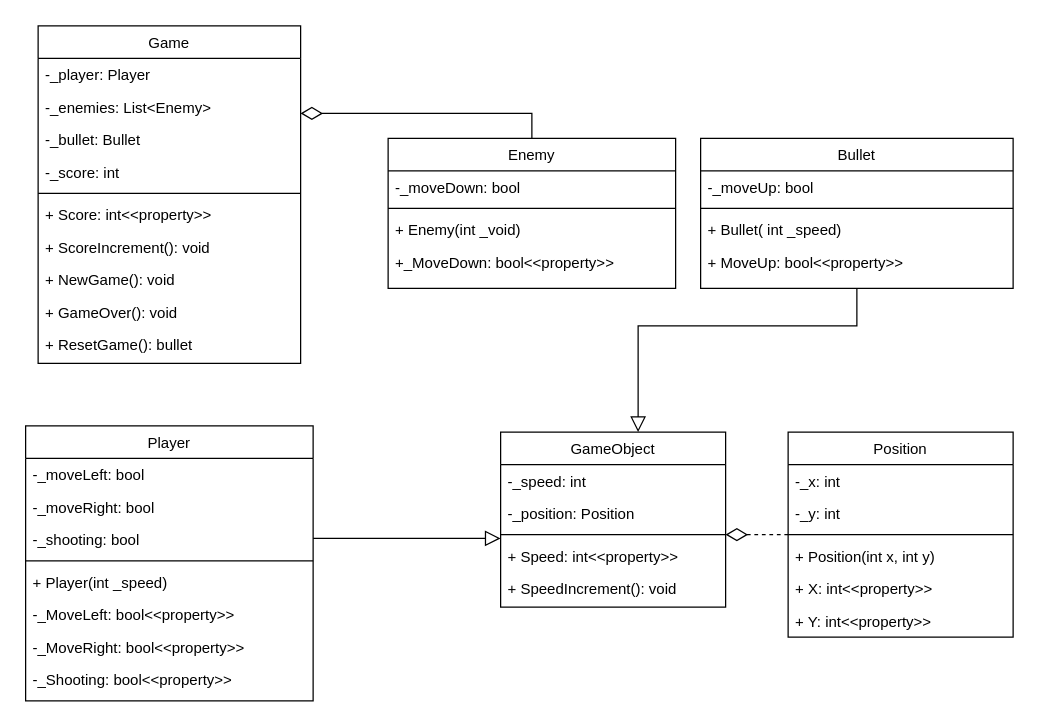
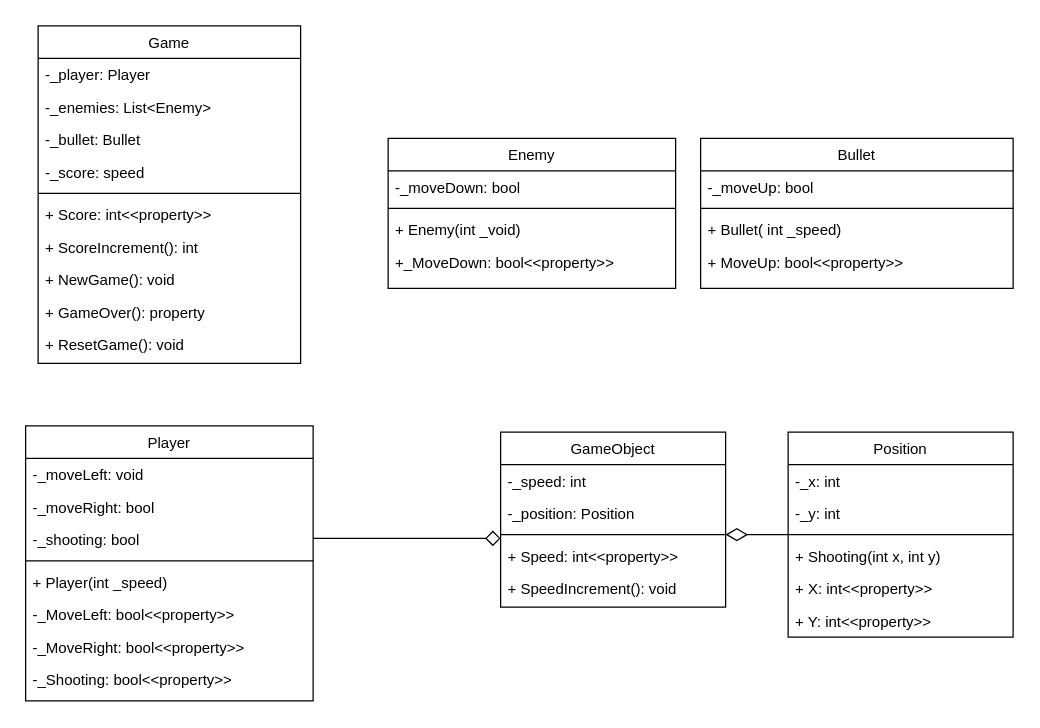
  <mxCell id="0" />
  <mxCell id="1" parent="0" />
  <mxCell id="2" value="Game" style="swimlane;fontStyle=0;align=center;verticalAlign=top;childLayout=stackLayout;horizontal=1;startSize=26;horizontalStack=0;resizeParent=1;resizeLast=0;collapsible=1;marginBottom=0;rounded=0;shadow=0;strokeWidth=1;fillColor=default;strokeColor=default;fontColor=default;" parent="1" vertex="1"><mxGeometry x="30" y="20" width="210" height="270" as="geometry"><mxRectangle x="550" y="140" width="160" height="26" as="alternateBounds" /></mxGeometry></mxCell>
  <mxCell id="3" value="-_player: Player" style="text;align=left;verticalAlign=top;spacingLeft=4;spacingRight=4;overflow=hidden;rotatable=0;points=[[0,0.5],[1,0.5]];portConstraint=eastwest;rounded=0;shadow=0;html=0;fontColor=default;" parent="2" vertex="1"><mxGeometry y="26" width="210" height="26" as="geometry" /></mxCell>
  <mxCell id="4" value="-_enemies: List&lt;Enemy&gt;" style="text;align=left;verticalAlign=top;spacingLeft=4;spacingRight=4;overflow=hidden;rotatable=0;points=[[0,0.5],[1,0.5]];portConstraint=eastwest;rounded=0;shadow=0;html=0;fontColor=default;" parent="2" vertex="1"><mxGeometry y="52" width="210" height="26" as="geometry" /></mxCell>
  <mxCell id="5" value="-_bullet: Bullet" style="text;align=left;verticalAlign=top;spacingLeft=4;spacingRight=4;overflow=hidden;rotatable=0;points=[[0,0.5],[1,0.5]];portConstraint=eastwest;rounded=0;shadow=0;html=0;fontColor=default;" parent="2" vertex="1"><mxGeometry y="78" width="210" height="26" as="geometry" /></mxCell>
- <mxCell id="6" value="-_score: int" style="text;align=left;verticalAlign=top;spacingLeft=4;spacingRight=4;overflow=hidden;rotatable=0;points=[[0,0.5],[1,0.5]];portConstraint=eastwest;rounded=0;shadow=0;html=0;fontColor=default;" parent="2" vertex="1"><mxGeometry y="104" width="210" height="26" as="geometry" /></mxCell>
+ <mxCell id="6" value="-_score: speed" style="text;align=left;verticalAlign=top;spacingLeft=4;spacingRight=4;overflow=hidden;rotatable=0;points=[[0,0.5],[1,0.5]];portConstraint=eastwest;rounded=0;shadow=0;html=0;fontColor=default;" parent="2" vertex="1"><mxGeometry y="104" width="210" height="26" as="geometry" /></mxCell>
  <mxCell id="7" value="" style="line;html=1;strokeWidth=1;align=left;verticalAlign=middle;spacingTop=-1;spacingLeft=3;spacingRight=3;rotatable=0;labelPosition=right;points=[];portConstraint=eastwest;" parent="2" vertex="1"><mxGeometry y="130" width="210" height="8" as="geometry" /></mxCell>
  <mxCell id="8" value="+ Score: int&lt;&lt;property&gt;&gt;" style="text;align=left;verticalAlign=top;spacingLeft=4;spacingRight=4;overflow=hidden;rotatable=0;points=[[0,0.5],[1,0.5]];portConstraint=eastwest;fontColor=default;" parent="2" vertex="1"><mxGeometry y="138" width="210" height="26" as="geometry" /></mxCell>
- <mxCell id="9" value="+ ScoreIncrement(): void" style="text;align=left;verticalAlign=top;spacingLeft=4;spacingRight=4;overflow=hidden;rotatable=0;points=[[0,0.5],[1,0.5]];portConstraint=eastwest;fontColor=default;" parent="2" vertex="1"><mxGeometry y="164" width="210" height="26" as="geometry" /></mxCell>
+ <mxCell id="9" value="+ ScoreIncrement(): int" style="text;align=left;verticalAlign=top;spacingLeft=4;spacingRight=4;overflow=hidden;rotatable=0;points=[[0,0.5],[1,0.5]];portConstraint=eastwest;fontColor=default;" parent="2" vertex="1"><mxGeometry y="164" width="210" height="26" as="geometry" /></mxCell>
  <mxCell id="10" value="+ NewGame(): void" style="text;align=left;verticalAlign=top;spacingLeft=4;spacingRight=4;overflow=hidden;rotatable=0;points=[[0,0.5],[1,0.5]];portConstraint=eastwest;fontColor=default;" parent="2" vertex="1"><mxGeometry y="190" width="210" height="26" as="geometry" /></mxCell>
- <mxCell id="11" value="+ GameOver(): void" style="text;align=left;verticalAlign=top;spacingLeft=4;spacingRight=4;overflow=hidden;rotatable=0;points=[[0,0.5],[1,0.5]];portConstraint=eastwest;fontColor=default;" parent="2" vertex="1"><mxGeometry y="216" width="210" height="26" as="geometry" /></mxCell>
- <mxCell id="12" value="+ ResetGame(): bullet" style="text;align=left;verticalAlign=top;spacingLeft=4;spacingRight=4;overflow=hidden;rotatable=0;points=[[0,0.5],[1,0.5]];portConstraint=eastwest;fontColor=default;" parent="2" vertex="1"><mxGeometry y="242" width="210" height="26" as="geometry" /></mxCell>
- <mxCell id="13" style="edgeStyle=orthogonalEdgeStyle;rounded=0;orthogonalLoop=1;jettySize=auto;html=1;labelBackgroundColor=default;fontColor=default;endArrow=block;endFill=0;endSize=10;strokeColor=default;" parent="1" source="14" target="35" edge="1"><mxGeometry relative="1" as="geometry"><mxPoint x="460" y="406" as="targetPoint" /><Array as="points"><mxPoint x="380" y="430" /><mxPoint x="380" y="430" /></Array></mxGeometry></mxCell>
+ <mxCell id="11" value="+ GameOver(): property" style="text;align=left;verticalAlign=top;spacingLeft=4;spacingRight=4;overflow=hidden;rotatable=0;points=[[0,0.5],[1,0.5]];portConstraint=eastwest;fontColor=default;" parent="2" vertex="1"><mxGeometry y="216" width="210" height="26" as="geometry" /></mxCell>
+ <mxCell id="12" value="+ ResetGame(): void" style="text;align=left;verticalAlign=top;spacingLeft=4;spacingRight=4;overflow=hidden;rotatable=0;points=[[0,0.5],[1,0.5]];portConstraint=eastwest;fontColor=default;" parent="2" vertex="1"><mxGeometry y="242" width="210" height="26" as="geometry" /></mxCell>
+ <mxCell id="13" style="edgeStyle=orthogonalEdgeStyle;rounded=0;orthogonalLoop=1;jettySize=auto;html=1;labelBackgroundColor=default;fontColor=default;endArrow=diamond;endFill=0;endSize=10;strokeColor=default;" parent="1" source="14" target="35" edge="1"><mxGeometry relative="1" as="geometry"><mxPoint x="460" y="406" as="targetPoint" /><Array as="points"><mxPoint x="380" y="430" /><mxPoint x="380" y="430" /></Array></mxGeometry></mxCell>
  <mxCell id="14" value="Player" style="swimlane;fontStyle=0;align=center;verticalAlign=top;childLayout=stackLayout;horizontal=1;startSize=26;horizontalStack=0;resizeParent=1;resizeLast=0;collapsible=1;marginBottom=0;rounded=0;shadow=0;strokeWidth=1;fillColor=default;strokeColor=default;fontColor=default;" parent="1" vertex="1"><mxGeometry x="20" y="340" width="230" height="220" as="geometry"><mxRectangle x="550" y="140" width="160" height="26" as="alternateBounds" /></mxGeometry></mxCell>
- <mxCell id="15" value="-_moveLeft: bool" style="text;align=left;verticalAlign=top;spacingLeft=4;spacingRight=4;overflow=hidden;rotatable=0;points=[[0,0.5],[1,0.5]];portConstraint=eastwest;fontColor=default;" parent="14" vertex="1"><mxGeometry y="26" width="230" height="26" as="geometry" /></mxCell>
+ <mxCell id="15" value="-_moveLeft: void" style="text;align=left;verticalAlign=top;spacingLeft=4;spacingRight=4;overflow=hidden;rotatable=0;points=[[0,0.5],[1,0.5]];portConstraint=eastwest;fontColor=default;" parent="14" vertex="1"><mxGeometry y="26" width="230" height="26" as="geometry" /></mxCell>
  <mxCell id="16" value="-_moveRight: bool" style="text;align=left;verticalAlign=top;spacingLeft=4;spacingRight=4;overflow=hidden;rotatable=0;points=[[0,0.5],[1,0.5]];portConstraint=eastwest;rounded=0;shadow=0;html=0;fontColor=default;" parent="14" vertex="1"><mxGeometry y="52" width="230" height="26" as="geometry" /></mxCell>
  <mxCell id="17" value="-_shooting: bool" style="text;align=left;verticalAlign=top;spacingLeft=4;spacingRight=4;overflow=hidden;rotatable=0;points=[[0,0.5],[1,0.5]];portConstraint=eastwest;rounded=0;shadow=0;html=0;fontColor=default;" parent="14" vertex="1"><mxGeometry y="78" width="230" height="26" as="geometry" /></mxCell>
  <mxCell id="18" value="" style="line;html=1;strokeWidth=1;align=left;verticalAlign=middle;spacingTop=-1;spacingLeft=3;spacingRight=3;rotatable=0;labelPosition=right;points=[];portConstraint=eastwest;" parent="14" vertex="1"><mxGeometry y="104" width="230" height="8" as="geometry" /></mxCell>
  <mxCell id="19" value="+ Player(int _speed)" style="text;align=left;verticalAlign=top;spacingLeft=4;spacingRight=4;overflow=hidden;rotatable=0;points=[[0,0.5],[1,0.5]];portConstraint=eastwest;fontColor=default;" parent="14" vertex="1"><mxGeometry y="112" width="230" height="26" as="geometry" /></mxCell>
  <mxCell id="20" value="-_MoveLeft: bool&lt;&lt;property&gt;&gt;" style="text;align=left;verticalAlign=top;spacingLeft=4;spacingRight=4;overflow=hidden;rotatable=0;points=[[0,0.5],[1,0.5]];portConstraint=eastwest;fontColor=default;" parent="14" vertex="1"><mxGeometry y="138" width="230" height="26" as="geometry" /></mxCell>
  <mxCell id="21" value="-_MoveRight: bool&lt;&lt;property&gt;&gt;" style="text;align=left;verticalAlign=top;spacingLeft=4;spacingRight=4;overflow=hidden;rotatable=0;points=[[0,0.5],[1,0.5]];portConstraint=eastwest;fontColor=default;" parent="14" vertex="1"><mxGeometry y="164" width="230" height="26" as="geometry" /></mxCell>
  <mxCell id="22" value="-_Shooting: bool&lt;&lt;property&gt;&gt; " style="text;align=left;verticalAlign=top;spacingLeft=4;spacingRight=4;overflow=hidden;rotatable=0;points=[[0,0.5],[1,0.5]];portConstraint=eastwest;fontColor=default;" parent="14" vertex="1"><mxGeometry y="190" width="230" height="26" as="geometry" /></mxCell>
- <mxCell id="23" style="edgeStyle=orthogonalEdgeStyle;rounded=0;orthogonalLoop=1;jettySize=auto;html=1;labelBackgroundColor=default;fontColor=default;endArrow=diamondThin;endFill=0;endSize=15;strokeColor=default;exitX=0.5;exitY=0;exitDx=0;exitDy=0;" parent="1" source="24" target="2" edge="1"><mxGeometry relative="1" as="geometry"><mxPoint x="260" y="197" as="targetPoint" /><Array as="points"><mxPoint x="425" y="90" /></Array></mxGeometry></mxCell>
  <mxCell id="24" value="Enemy" style="swimlane;fontStyle=0;align=center;verticalAlign=top;childLayout=stackLayout;horizontal=1;startSize=26;horizontalStack=0;resizeParent=1;resizeLast=0;collapsible=1;marginBottom=0;rounded=0;shadow=0;strokeWidth=1;fillColor=default;strokeColor=default;fontColor=default;" parent="1" vertex="1"><mxGeometry x="310" y="110" width="230" height="120" as="geometry"><mxRectangle x="550" y="140" width="160" height="26" as="alternateBounds" /></mxGeometry></mxCell>
  <mxCell id="25" value="-_moveDown: bool" style="text;align=left;verticalAlign=top;spacingLeft=4;spacingRight=4;overflow=hidden;rotatable=0;points=[[0,0.5],[1,0.5]];portConstraint=eastwest;fontColor=default;" parent="24" vertex="1"><mxGeometry y="26" width="230" height="26" as="geometry" /></mxCell>
  <mxCell id="26" value="" style="line;html=1;strokeWidth=1;align=left;verticalAlign=middle;spacingTop=-1;spacingLeft=3;spacingRight=3;rotatable=0;labelPosition=right;points=[];portConstraint=eastwest;" parent="24" vertex="1"><mxGeometry y="52" width="230" height="8" as="geometry" /></mxCell>
  <mxCell id="27" value="+ Enemy(int _void)" style="text;align=left;verticalAlign=top;spacingLeft=4;spacingRight=4;overflow=hidden;rotatable=0;points=[[0,0.5],[1,0.5]];portConstraint=eastwest;fontColor=default;" parent="24" vertex="1"><mxGeometry y="60" width="230" height="26" as="geometry" /></mxCell>
  <mxCell id="28" value="+_MoveDown: bool&lt;&lt;property&gt;&gt;" style="text;align=left;verticalAlign=top;spacingLeft=4;spacingRight=4;overflow=hidden;rotatable=0;points=[[0,0.5],[1,0.5]];portConstraint=eastwest;fontColor=default;" parent="24" vertex="1"><mxGeometry y="86" width="230" height="26" as="geometry" /></mxCell>
- <mxCell id="29" style="edgeStyle=orthogonalEdgeStyle;rounded=0;orthogonalLoop=1;jettySize=auto;html=1;labelBackgroundColor=default;fontColor=default;endArrow=block;endFill=0;endSize=10;strokeColor=default;" parent="1" source="30" target="35" edge="1"><mxGeometry relative="1" as="geometry"><mxPoint x="568" y="330" as="targetPoint" /><Array as="points"><mxPoint x="685" y="260" /><mxPoint x="510" y="260" /></Array></mxGeometry></mxCell>
  <mxCell id="30" value="Bullet" style="swimlane;fontStyle=0;align=center;verticalAlign=top;childLayout=stackLayout;horizontal=1;startSize=26;horizontalStack=0;resizeParent=1;resizeLast=0;collapsible=1;marginBottom=0;rounded=0;shadow=0;strokeWidth=1;fillColor=default;strokeColor=default;fontColor=default;" parent="1" vertex="1"><mxGeometry x="560" y="110" width="250" height="120" as="geometry"><mxRectangle x="550" y="140" width="160" height="26" as="alternateBounds" /></mxGeometry></mxCell>
  <mxCell id="31" value="-_moveUp: bool" style="text;align=left;verticalAlign=top;spacingLeft=4;spacingRight=4;overflow=hidden;rotatable=0;points=[[0,0.5],[1,0.5]];portConstraint=eastwest;fontColor=default;" parent="30" vertex="1"><mxGeometry y="26" width="250" height="26" as="geometry" /></mxCell>
  <mxCell id="32" value="" style="line;html=1;strokeWidth=1;align=left;verticalAlign=middle;spacingTop=-1;spacingLeft=3;spacingRight=3;rotatable=0;labelPosition=right;points=[];portConstraint=eastwest;" parent="30" vertex="1"><mxGeometry y="52" width="250" height="8" as="geometry" /></mxCell>
  <mxCell id="33" value="+ Bullet( int _speed)" style="text;align=left;verticalAlign=top;spacingLeft=4;spacingRight=4;overflow=hidden;rotatable=0;points=[[0,0.5],[1,0.5]];portConstraint=eastwest;fontColor=default;" parent="30" vertex="1"><mxGeometry y="60" width="250" height="26" as="geometry" /></mxCell>
  <mxCell id="34" value="+ MoveUp: bool&lt;&lt;property&gt;&gt;" style="text;align=left;verticalAlign=top;spacingLeft=4;spacingRight=4;overflow=hidden;rotatable=0;points=[[0,0.5],[1,0.5]];portConstraint=eastwest;fontColor=default;" parent="30" vertex="1"><mxGeometry y="86" width="250" height="26" as="geometry" /></mxCell>
  <mxCell id="35" value="GameObject" style="swimlane;fontStyle=0;align=center;verticalAlign=top;childLayout=stackLayout;horizontal=1;startSize=26;horizontalStack=0;resizeParent=1;resizeLast=0;collapsible=1;marginBottom=0;rounded=0;shadow=0;strokeWidth=1;fillColor=default;strokeColor=default;fontColor=default;" parent="1" vertex="1"><mxGeometry x="400" y="345" width="180" height="140" as="geometry"><mxRectangle x="550" y="140" width="160" height="26" as="alternateBounds" /></mxGeometry></mxCell>
  <mxCell id="36" value="-_speed: int" style="text;align=left;verticalAlign=top;spacingLeft=4;spacingRight=4;overflow=hidden;rotatable=0;points=[[0,0.5],[1,0.5]];portConstraint=eastwest;rounded=0;shadow=0;html=0;fontColor=default;" parent="35" vertex="1"><mxGeometry y="26" width="180" height="26" as="geometry" /></mxCell>
  <mxCell id="37" value="-_position: Position" style="text;align=left;verticalAlign=top;spacingLeft=4;spacingRight=4;overflow=hidden;rotatable=0;points=[[0,0.5],[1,0.5]];portConstraint=eastwest;rounded=0;shadow=0;html=0;fontColor=default;" parent="35" vertex="1"><mxGeometry y="52" width="180" height="26" as="geometry" /></mxCell>
  <mxCell id="38" value="" style="line;html=1;strokeWidth=1;align=left;verticalAlign=middle;spacingTop=-1;spacingLeft=3;spacingRight=3;rotatable=0;labelPosition=right;points=[];portConstraint=eastwest;" parent="35" vertex="1"><mxGeometry y="78" width="180" height="8" as="geometry" /></mxCell>
  <mxCell id="39" value="+ Speed: int&lt;&lt;property&gt;&gt;" style="text;align=left;verticalAlign=top;spacingLeft=4;spacingRight=4;overflow=hidden;rotatable=0;points=[[0,0.5],[1,0.5]];portConstraint=eastwest;fontColor=default;" parent="35" vertex="1"><mxGeometry y="86" width="180" height="26" as="geometry" /></mxCell>
  <mxCell id="40" value="+ SpeedIncrement(): void" style="text;align=left;verticalAlign=top;spacingLeft=4;spacingRight=4;overflow=hidden;rotatable=0;points=[[0,0.5],[1,0.5]];portConstraint=eastwest;fontColor=default;" parent="35" vertex="1"><mxGeometry y="112" width="180" height="26" as="geometry" /></mxCell>
- <mxCell id="41" style="edgeStyle=orthogonalEdgeStyle;rounded=0;orthogonalLoop=1;jettySize=auto;html=1;endSize=15;endArrow=diamondThin;endFill=0;dashed=1;" parent="1" source="42" target="35" edge="1"><mxGeometry relative="1" as="geometry"><Array as="points"><mxPoint x="630" y="427" /><mxPoint x="630" y="427" /></Array></mxGeometry></mxCell>
+ <mxCell id="41" style="edgeStyle=orthogonalEdgeStyle;rounded=0;orthogonalLoop=1;jettySize=auto;html=1;endSize=15;endArrow=diamondThin;endFill=0;" parent="1" source="42" target="35" edge="1"><mxGeometry relative="1" as="geometry"><Array as="points"><mxPoint x="630" y="427" /><mxPoint x="630" y="427" /></Array></mxGeometry></mxCell>
  <mxCell id="42" value="Position" style="swimlane;fontStyle=0;align=center;verticalAlign=top;childLayout=stackLayout;horizontal=1;startSize=26;horizontalStack=0;resizeParent=1;resizeLast=0;collapsible=1;marginBottom=0;rounded=0;shadow=0;strokeWidth=1;fillColor=default;strokeColor=default;fontColor=default;" parent="1" vertex="1"><mxGeometry x="630" y="345" width="180" height="164" as="geometry"><mxRectangle x="550" y="140" width="160" height="26" as="alternateBounds" /></mxGeometry></mxCell>
  <mxCell id="43" value="-_x: int" style="text;align=left;verticalAlign=top;spacingLeft=4;spacingRight=4;overflow=hidden;rotatable=0;points=[[0,0.5],[1,0.5]];portConstraint=eastwest;rounded=0;shadow=0;html=0;fontColor=default;" parent="42" vertex="1"><mxGeometry y="26" width="180" height="26" as="geometry" /></mxCell>
  <mxCell id="44" value="-_y: int" style="text;align=left;verticalAlign=top;spacingLeft=4;spacingRight=4;overflow=hidden;rotatable=0;points=[[0,0.5],[1,0.5]];portConstraint=eastwest;rounded=0;shadow=0;html=0;fontColor=default;" parent="42" vertex="1"><mxGeometry y="52" width="180" height="26" as="geometry" /></mxCell>
  <mxCell id="45" value="" style="line;html=1;strokeWidth=1;align=left;verticalAlign=middle;spacingTop=-1;spacingLeft=3;spacingRight=3;rotatable=0;labelPosition=right;points=[];portConstraint=eastwest;" parent="42" vertex="1"><mxGeometry y="78" width="180" height="8" as="geometry" /></mxCell>
- <mxCell id="46" value="+ Position(int x, int y)" style="text;align=left;verticalAlign=top;spacingLeft=4;spacingRight=4;overflow=hidden;rotatable=0;points=[[0,0.5],[1,0.5]];portConstraint=eastwest;fontColor=default;" parent="42" vertex="1"><mxGeometry y="86" width="180" height="26" as="geometry" /></mxCell>
+ <mxCell id="46" value="+ Shooting(int x, int y)" style="text;align=left;verticalAlign=top;spacingLeft=4;spacingRight=4;overflow=hidden;rotatable=0;points=[[0,0.5],[1,0.5]];portConstraint=eastwest;fontColor=default;" parent="42" vertex="1"><mxGeometry y="86" width="180" height="26" as="geometry" /></mxCell>
  <mxCell id="47" value="+ X: int&lt;&lt;property&gt;&gt;" style="text;align=left;verticalAlign=top;spacingLeft=4;spacingRight=4;overflow=hidden;rotatable=0;points=[[0,0.5],[1,0.5]];portConstraint=eastwest;fontColor=default;" parent="42" vertex="1"><mxGeometry y="112" width="180" height="26" as="geometry" /></mxCell>
  <mxCell id="48" value="+ Y: int&lt;&lt;property&gt;&gt;" style="text;align=left;verticalAlign=top;spacingLeft=4;spacingRight=4;overflow=hidden;rotatable=0;points=[[0,0.5],[1,0.5]];portConstraint=eastwest;fontColor=default;" parent="42" vertex="1"><mxGeometry y="138" width="180" height="26" as="geometry" /></mxCell>
